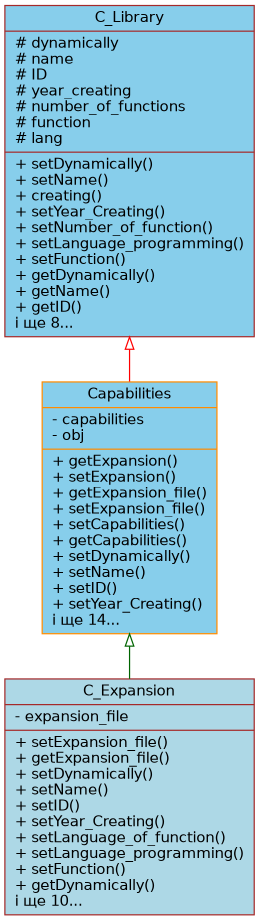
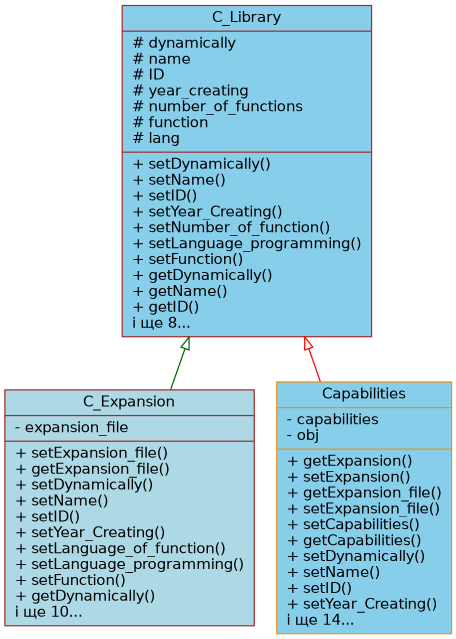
  digraph {
    node [color=brown fillcolor=skyblue fontname=Helvetica fontsize=12 shape=record style=filled]
    edge [arrowtail=onormal dir=back fontname=Helvetica fontsize=12 labelfontname=Helvetica labelfontsize=12 style=solid]
-   n1 [fontcolor=black height=0.2 label="{C_Library\n|# dynamically\l# name\l# ID\l# year_creating\l# number_of_functions\l# function\l# lang\l|+ setDynamically()\l+ setName()\l+ creating()\l+ setYear_Creating()\l+ setNumber_of_function()\l+ setLanguage_programming()\l+ setFunction()\l+ getDynamically()\l+ getName()\l+ getID()\lі ще  8...\l}" width=0.4]
+   n1 [fontcolor=black height=0.2 label="{C_Library\n|# dynamically\l# name\l# ID\l# year_creating\l# number_of_functions\l# function\l# lang\l|+ setDynamically()\l+ setName()\l+ setID()\l+ setYear_Creating()\l+ setNumber_of_function()\l+ setLanguage_programming()\l+ setFunction()\l+ getDynamically()\l+ getName()\l+ getID()\lі ще  8...\l}" width=0.4]
    n2 [fillcolor=lightblue height=0.2 label="{C_Expansion\n|- expansion_file\l|+ setExpansion_file()\l+ getExpansion_file()\l+ setDynamically()\l+ setName()\l+ setID()\l+ setYear_Creating()\l+ setLanguage_of_function()\l+ setLanguage_programming()\l+ setFunction()\l+ getDynamically()\lі ще  10...\l}" width=0.4]
    n3 [color=darkorange height=0.2 label="{Capabilities\n|- capabilities\l- obj\l|+ getExpansion()\l+ setExpansion()\l+ getExpansion_file()\l+ setExpansion_file()\l+ setCapabilities()\l+ getCapabilities()\l+ setDynamically()\l+ setName()\l+ setID()\l+ setYear_Creating()\lі ще  14...\l}" width=0.4]
-   n3 -> n2 [color=darkgreen]
+   n1 -> n2 [color=darkgreen]
    n1 -> n3 [color=red]
  }
